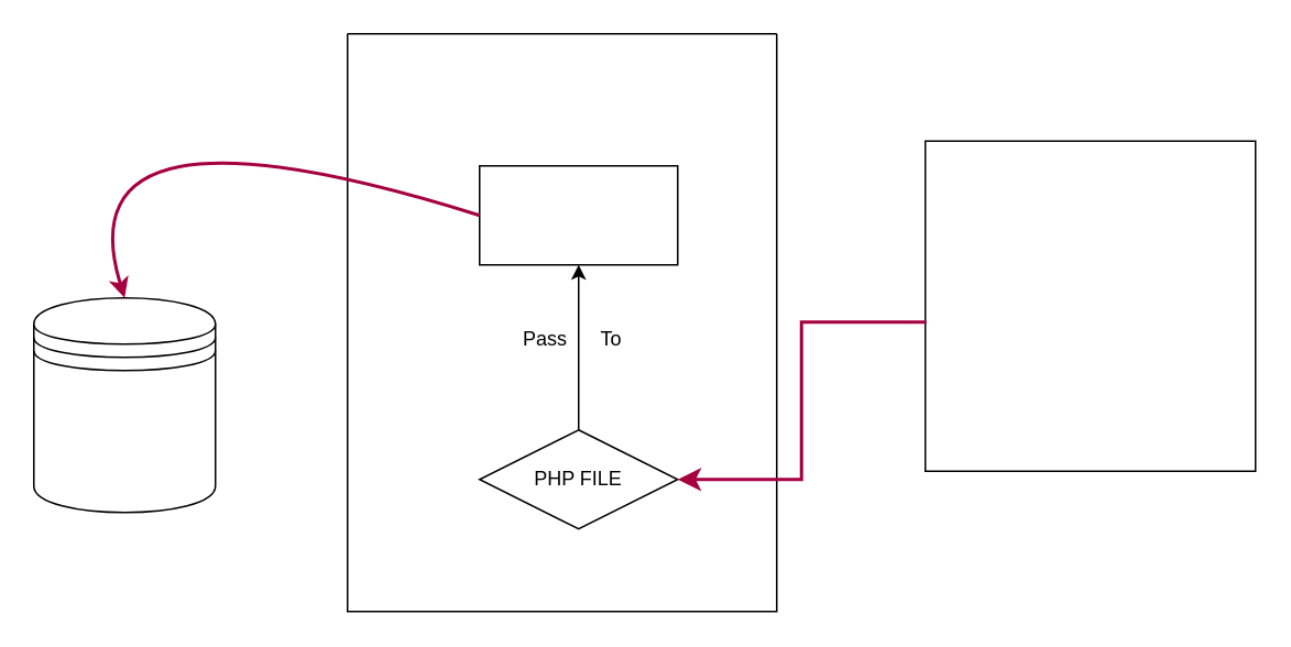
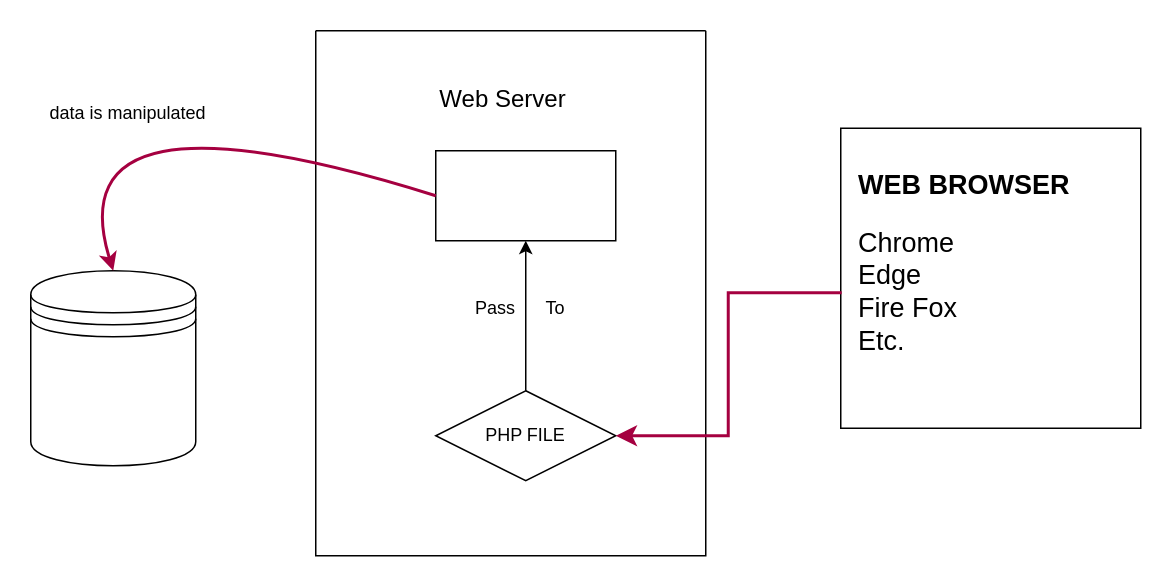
  <mxCell id="0" />
  <mxCell id="1" parent="0" />
  <mxCell id="2" value="" style="shape=datastore;whiteSpace=wrap;html=1;" vertex="1" parent="1"><mxGeometry x="20" y="180" width="110" height="130" as="geometry" /></mxCell>
  <mxCell id="3" value="" style="swimlane;startSize=0;" vertex="1" parent="1"><mxGeometry x="210" y="20" width="260" height="350" as="geometry" /></mxCell>
+ <mxCell id="4" value="&lt;font style=&quot;font-size: 16px;&quot;&gt;Web Server&lt;/font&gt;" style="text;html=1;align=center;verticalAlign=middle;whiteSpace=wrap;rounded=0;" vertex="1" parent="3"><mxGeometry x="40" y="30" width="170" height="30" as="geometry" /></mxCell>
  <mxCell id="5" value="" style="rounded=0;whiteSpace=wrap;html=1;" vertex="1" parent="3"><mxGeometry x="80" y="80" width="120" height="60" as="geometry" /></mxCell>
  <mxCell id="6" value="PHP FILE" style="rhombus;whiteSpace=wrap;html=1;" vertex="1" parent="3"><mxGeometry x="80" y="240" width="120" height="60" as="geometry" /></mxCell>
  <mxCell id="7" value="" style="endArrow=classic;html=1;rounded=0;exitX=0.5;exitY=0;exitDx=0;exitDy=0;entryX=0.5;entryY=1;entryDx=0;entryDy=0;" edge="1" parent="3" source="6" target="5"><mxGeometry width="50" height="50" relative="1" as="geometry"><mxPoint x="390" y="290" as="sourcePoint" /><mxPoint x="137.02" y="199.34" as="targetPoint" /></mxGeometry></mxCell>
  <mxCell id="8" value="Pass" style="text;html=1;align=center;verticalAlign=middle;whiteSpace=wrap;rounded=0;" vertex="1" parent="3"><mxGeometry x="90" y="170" width="60" height="30" as="geometry" /></mxCell>
  <mxCell id="9" value="To" style="text;html=1;align=center;verticalAlign=middle;whiteSpace=wrap;rounded=0;" vertex="1" parent="3"><mxGeometry x="130" y="170" width="60" height="30" as="geometry" /></mxCell>
  <mxCell id="10" value="" style="curved=1;endArrow=classic;html=1;rounded=0;exitX=0;exitY=0.5;exitDx=0;exitDy=0;entryX=0.5;entryY=0;entryDx=0;entryDy=0;fillColor=#d80073;strokeColor=#A50040;strokeWidth=2;" edge="1" parent="1" source="5" target="2"><mxGeometry width="50" height="50" relative="1" as="geometry"><mxPoint x="161.76" y="146.8" as="sourcePoint" /><mxPoint x="20" y="150" as="targetPoint" /><Array as="points"><mxPoint x="35" y="50" /></Array></mxGeometry></mxCell>
  <mxCell id="11" value="" style="whiteSpace=wrap;html=1;aspect=fixed;" vertex="1" parent="1"><mxGeometry x="560" y="85" width="200" height="200" as="geometry" /></mxCell>
+ <mxCell id="12" value="&lt;h1 style=&quot;margin-top: 0px;&quot;&gt;&lt;font style=&quot;font-size: 18px;&quot;&gt;WEB BROWSER&lt;/font&gt;&lt;/h1&gt;&lt;div&gt;&lt;span style=&quot;font-size: 18px; background-color: transparent; color: light-dark(rgb(0, 0, 0), rgb(255, 255, 255));&quot;&gt;Chrome&lt;/span&gt;&lt;/div&gt;&lt;div&gt;&lt;span style=&quot;font-size: 18px; background-color: transparent; color: light-dark(rgb(0, 0, 0), rgb(255, 255, 255));&quot;&gt;Edge&lt;/span&gt;&lt;/div&gt;&lt;div&gt;&lt;span style=&quot;font-size: 18px; background-color: transparent; color: light-dark(rgb(0, 0, 0), rgb(255, 255, 255));&quot;&gt;Fire Fox&lt;/span&gt;&lt;/div&gt;&lt;div&gt;&lt;span style=&quot;font-size: 18px; background-color: transparent; color: light-dark(rgb(0, 0, 0), rgb(255, 255, 255));&quot;&gt;Etc.&lt;/span&gt;&lt;/div&gt;" style="text;html=1;whiteSpace=wrap;overflow=hidden;rounded=0;" vertex="1" parent="1"><mxGeometry x="570" y="100" width="180" height="170" as="geometry" /></mxCell>
  <mxCell id="13" value="" style="edgeStyle=elbowEdgeStyle;elbow=horizontal;endArrow=classic;html=1;curved=0;rounded=0;endSize=8;startSize=8;fillColor=#d80073;strokeColor=#A50040;strokeWidth=2;exitX=0.003;exitY=0.548;exitDx=0;exitDy=0;exitPerimeter=0;" edge="1" parent="1" source="11" target="6"><mxGeometry width="50" height="50" relative="1" as="geometry"><mxPoint x="550" y="220" as="sourcePoint" /><mxPoint x="490" y="270" as="targetPoint" /></mxGeometry></mxCell>
+ <mxCell id="14" value="data is manipulated" style="text;html=1;align=center;verticalAlign=middle;whiteSpace=wrap;rounded=0;" vertex="1" parent="1"><mxGeometry x="30" y="60" width="110" height="30" as="geometry" /></mxCell>
